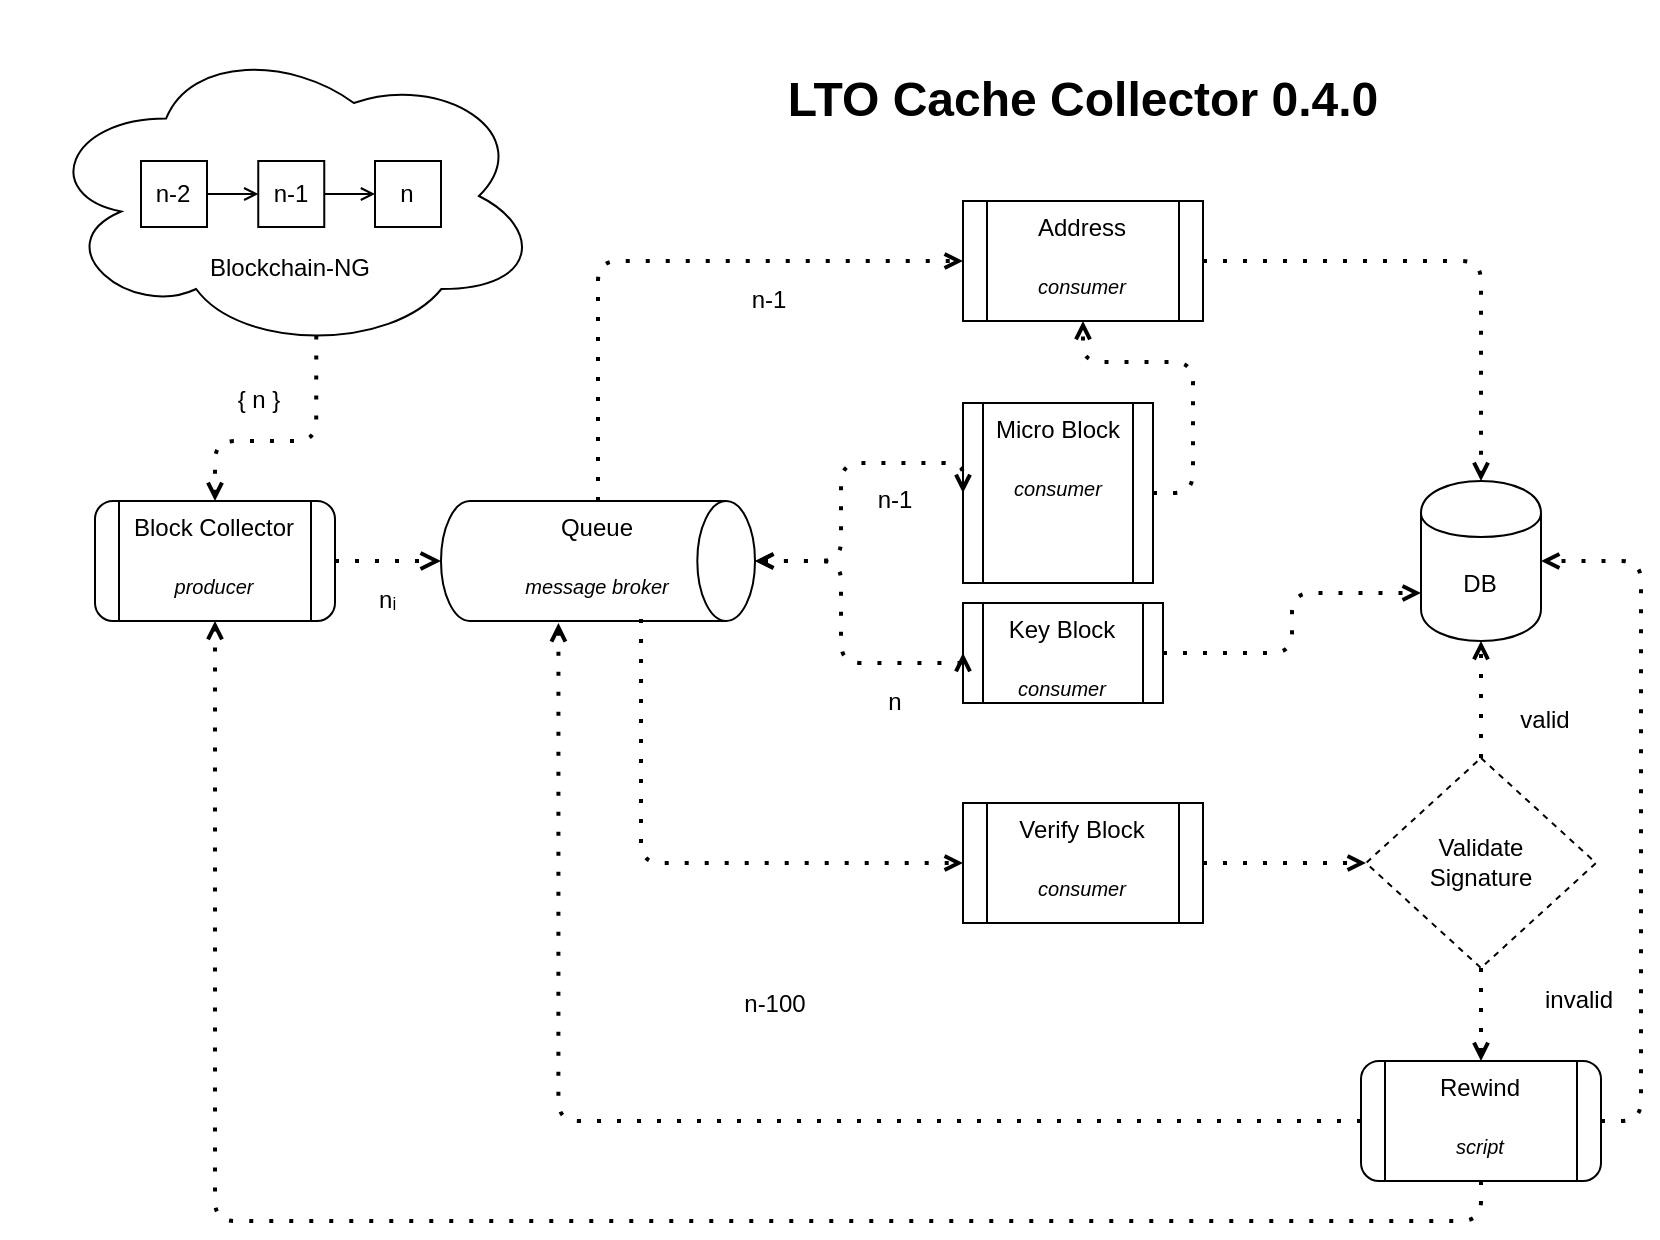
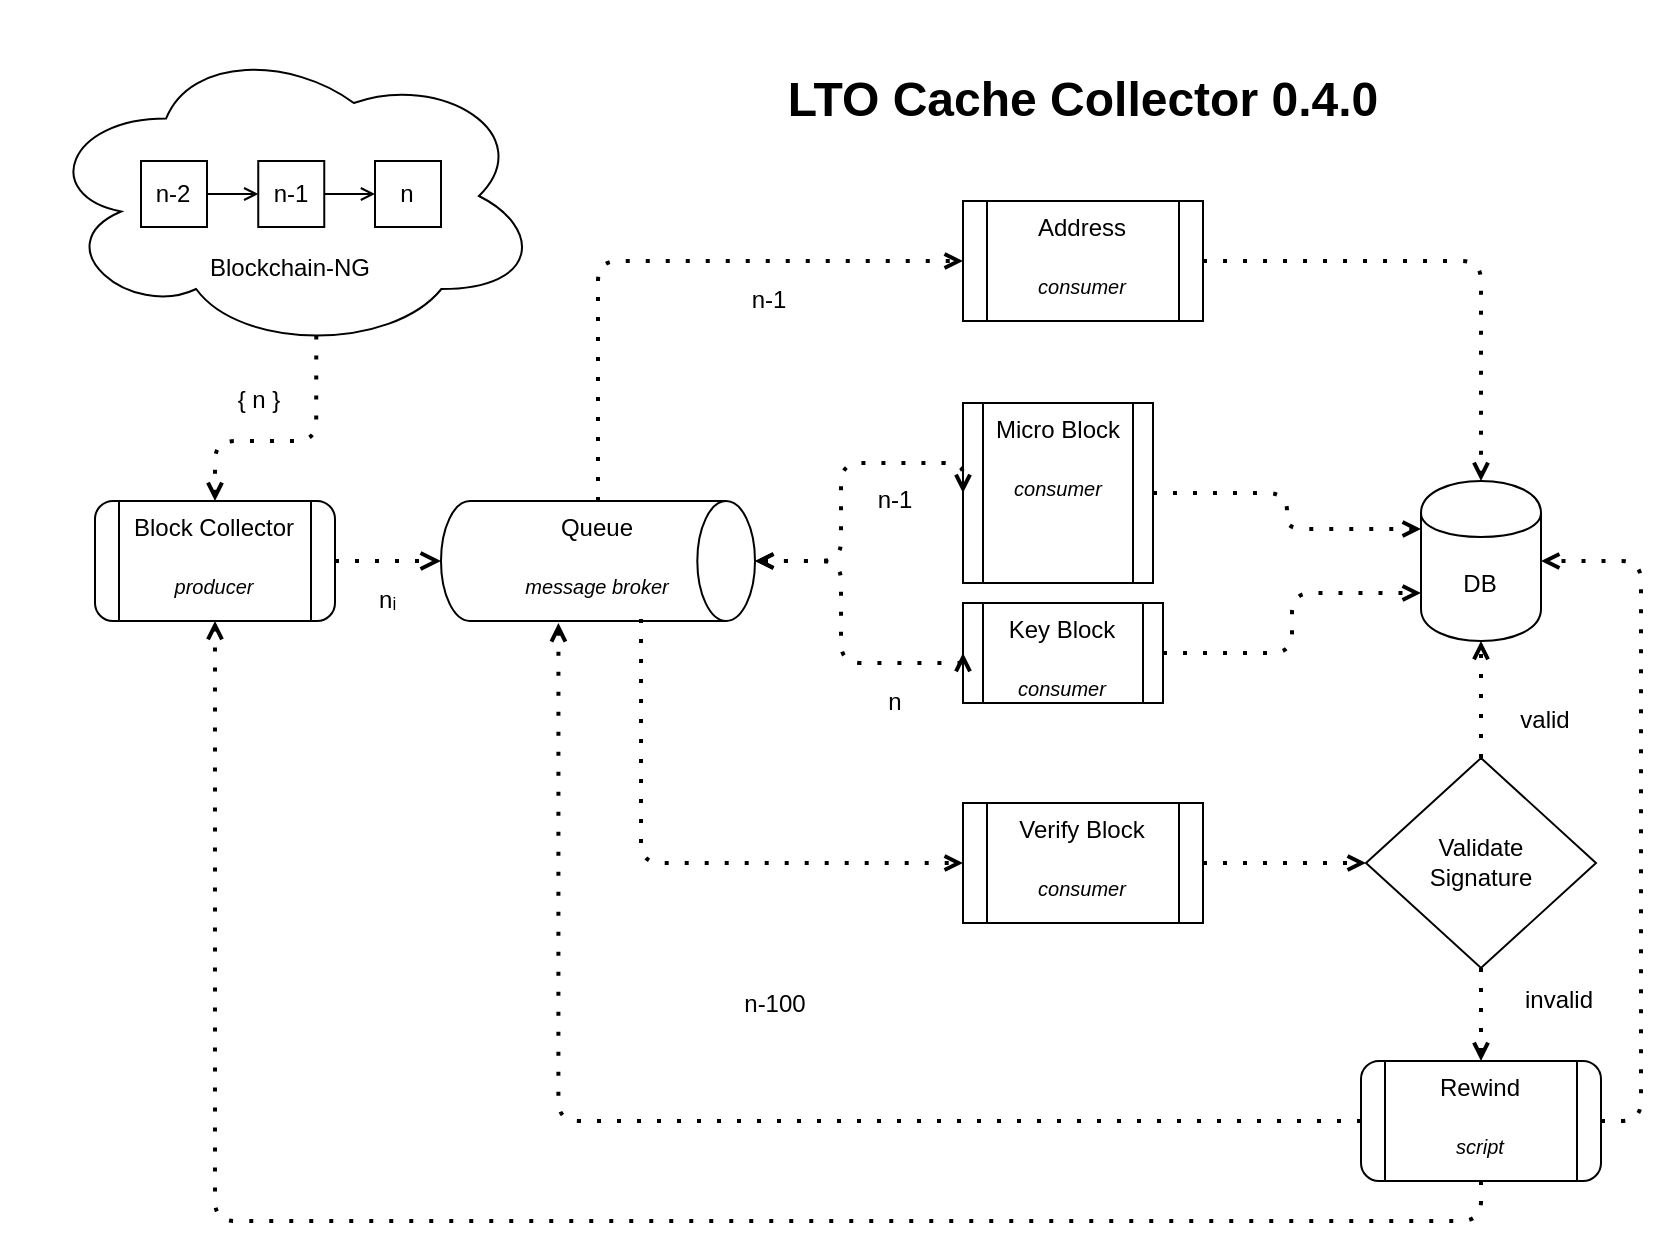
  <mxCell id="0" />
  <mxCell id="1" parent="0" />
  <mxCell id="2" value="&lt;br&gt;&lt;br&gt;&lt;br&gt;&lt;br&gt;&lt;br&gt;Blockchain-NG" style="ellipse;shape=cloud;whiteSpace=wrap;html=1;strokeWidth=1;" parent="1" vertex="1"><mxGeometry x="20" y="20" width="250.25" height="155" as="geometry" /></mxCell>
  <mxCell id="3" style="edgeStyle=orthogonalEdgeStyle;rounded=0;orthogonalLoop=1;jettySize=auto;html=1;exitX=1;exitY=0.5;exitDx=0;exitDy=0;entryX=0;entryY=0.5;entryDx=0;entryDy=0;endArrow=open;endFill=0;endSize=5;startSize=5;strokeWidth=1;jumpSize=2;" parent="1" source="4" target="6" edge="1"><mxGeometry relative="1" as="geometry" /></mxCell>
  <mxCell id="4" value="n-2" style="whiteSpace=wrap;html=1;aspect=fixed;strokeWidth=1;imageWidth=24;" parent="1" vertex="1"><mxGeometry x="70" y="80" width="33" height="33" as="geometry" /></mxCell>
  <mxCell id="5" style="edgeStyle=orthogonalEdgeStyle;rounded=0;orthogonalLoop=1;jettySize=auto;html=1;exitX=1;exitY=0.5;exitDx=0;exitDy=0;endArrow=open;endFill=0;endSize=5;startSize=5;strokeWidth=1;jumpSize=2;" parent="1" source="6" target="7" edge="1"><mxGeometry relative="1" as="geometry" /></mxCell>
  <mxCell id="6" value="n-1" style="whiteSpace=wrap;html=1;aspect=fixed;strokeWidth=1;" parent="1" vertex="1"><mxGeometry x="128.63" y="80" width="33" height="33" as="geometry" /></mxCell>
  <mxCell id="7" value="n" style="whiteSpace=wrap;html=1;aspect=fixed;strokeWidth=1;" parent="1" vertex="1"><mxGeometry x="187" y="80" width="33" height="33" as="geometry" /></mxCell>
  <mxCell id="8" style="orthogonalLoop=1;jettySize=auto;html=1;strokeWidth=2;startArrow=none;startFill=0;endArrow=open;endFill=0;dashed=1;exitX=0.55;exitY=0.95;exitDx=0;exitDy=0;edgeStyle=orthogonalEdgeStyle;dashPattern=1 4;endSize=5;startSize=5;jumpSize=6;jumpStyle=sharp;comic=0;shadow=0;rounded=1;exitPerimeter=0;entryX=0.5;entryY=0;entryDx=0;entryDy=0;" parent="1" source="2" target="10" edge="1"><mxGeometry relative="1" as="geometry"><mxPoint x="80" y="240" as="sourcePoint" /><mxPoint x="150" y="230" as="targetPoint" /><Array as="points"><mxPoint x="158" y="220" /><mxPoint x="107" y="220" /></Array></mxGeometry></mxCell>
  <mxCell id="9" style="rounded=0;orthogonalLoop=1;jettySize=auto;html=1;exitX=1;exitY=0.5;exitDx=0;exitDy=0;entryX=0;entryY=0.5;entryDx=0;entryDy=0;entryPerimeter=0;fillColor=#f8cecc;strokeColor=#000000;strokeWidth=2;dashed=1;startArrow=none;startFill=0;endArrow=open;endFill=0;dashPattern=1 4;" parent="1" source="10" target="24" edge="1"><mxGeometry relative="1" as="geometry"><mxPoint x="-40" y="150" as="targetPoint" /></mxGeometry></mxCell>
  <mxCell id="10" value="Block Collector&lt;br&gt;&lt;br&gt;&lt;font style=&quot;font-size: 10px&quot;&gt;&lt;i&gt;producer&lt;/i&gt;&lt;/font&gt;" style="shape=process;whiteSpace=wrap;html=1;backgroundOutline=1;fontStyle=0;strokeColor=#000000;strokeWidth=1;rounded=1;labelPosition=center;verticalLabelPosition=middle;align=center;verticalAlign=top;horizontal=1;" parent="1" vertex="1"><mxGeometry x="47" y="250" width="120" height="60" as="geometry" /></mxCell>
  <mxCell id="11" style="orthogonalLoop=1;jettySize=auto;html=1;exitX=1;exitY=0.5;exitDx=0;exitDy=0;fillColor=#f8cecc;strokeColor=#000000;strokeWidth=2;dashed=1;entryX=0;entryY=0.7;entryDx=0;entryDy=0;edgeStyle=orthogonalEdgeStyle;startArrow=none;startFill=0;endArrow=open;endFill=0;dashPattern=1 4;endSize=5;startSize=5;jumpSize=6;jumpStyle=sharp;comic=0;shadow=0;rounded=1;" parent="1" source="12" target="19" edge="1"><mxGeometry relative="1" as="geometry"><mxPoint x="810" y="200" as="targetPoint" /></mxGeometry></mxCell>
  <mxCell id="12" value="Key Block&lt;br&gt;&lt;br&gt;&lt;i style=&quot;font-size: 10px&quot;&gt;consumer&lt;/i&gt;" style="shape=process;whiteSpace=wrap;html=1;backgroundOutline=1;fontStyle=0;strokeWidth=1;comic=0;verticalAlign=top;" parent="1" vertex="1"><mxGeometry x="481" y="301" width="100" height="50" as="geometry" /></mxCell>
  <mxCell id="13" style="orthogonalLoop=1;jettySize=auto;html=1;exitX=0.5;exitY=1;exitDx=0;exitDy=0;entryX=0.5;entryY=0;entryDx=0;entryDy=0;strokeWidth=2;dashed=1;edgeStyle=orthogonalEdgeStyle;startArrow=none;startFill=0;endArrow=open;endFill=0;dashPattern=1 4;endSize=5;startSize=5;jumpSize=6;jumpStyle=sharp;comic=0;shadow=0;rounded=1;" parent="1" source="25" target="22" edge="1"><mxGeometry relative="1" as="geometry"><mxPoint x="800" y="518" as="sourcePoint" /></mxGeometry></mxCell>
  <mxCell id="14" style="orthogonalLoop=1;jettySize=auto;html=1;exitX=0.5;exitY=0;exitDx=0;exitDy=0;entryX=0.5;entryY=1;entryDx=0;entryDy=0;fillColor=#f8cecc;strokeColor=#000000;strokeWidth=2;dashed=1;edgeStyle=orthogonalEdgeStyle;startArrow=none;startFill=0;endArrow=open;endFill=0;dashPattern=1 4;endSize=5;startSize=5;jumpSize=6;jumpStyle=sharp;comic=0;shadow=0;rounded=1;" parent="1" source="25" target="19" edge="1"><mxGeometry relative="1" as="geometry"><mxPoint x="790" y="300" as="sourcePoint" /></mxGeometry></mxCell>
- <mxCell id="15" style="orthogonalLoop=1;jettySize=auto;html=1;exitX=1;exitY=0.5;exitDx=0;exitDy=0;strokeWidth=2;dashed=1;edgeStyle=orthogonalEdgeStyle;startArrow=none;startFill=0;endArrow=open;endFill=0;dashPattern=1 4;endSize=5;startSize=5;jumpSize=6;jumpStyle=sharp;comic=0;shadow=0;rounded=1;" parent="1" source="16" target="18" edge="1"><mxGeometry relative="1" as="geometry" /></mxCell>
+ <mxCell id="15" style="orthogonalLoop=1;jettySize=auto;html=1;exitX=1;exitY=0.5;exitDx=0;exitDy=0;entryX=0;entryY=0.3;entryDx=0;entryDy=0;strokeWidth=2;dashed=1;edgeStyle=orthogonalEdgeStyle;startArrow=none;startFill=0;endArrow=open;endFill=0;dashPattern=1 4;endSize=5;startSize=5;jumpSize=6;jumpStyle=sharp;comic=0;shadow=0;rounded=1;" parent="1" source="16" target="19" edge="1"><mxGeometry relative="1" as="geometry" /></mxCell>
  <mxCell id="16" value="Micro Block&lt;br&gt;&lt;br&gt;&lt;i style=&quot;font-size: 10px&quot;&gt;consumer&lt;/i&gt;" style="shape=process;whiteSpace=wrap;html=1;backgroundOutline=1;fontStyle=0;strokeWidth=1;verticalAlign=top;" parent="1" vertex="1"><mxGeometry x="481" y="201" width="95" height="90" as="geometry" /></mxCell>
  <mxCell id="17" style="orthogonalLoop=1;jettySize=auto;html=1;exitX=1;exitY=0.5;exitDx=0;exitDy=0;entryX=0.5;entryY=0;entryDx=0;entryDy=0;fillColor=#dae8fc;strokeColor=#000000;strokeWidth=2;dashed=1;edgeStyle=orthogonalEdgeStyle;startArrow=none;startFill=0;endArrow=open;endFill=0;dashPattern=1 4;endSize=5;startSize=5;jumpSize=6;jumpStyle=sharp;comic=0;shadow=0;rounded=1;" parent="1" source="18" target="19" edge="1"><mxGeometry relative="1" as="geometry" /></mxCell>
  <mxCell id="18" value="Address&lt;br&gt;&lt;br&gt;&lt;font style=&quot;font-size: 10px&quot;&gt;&lt;i&gt;consumer&lt;/i&gt;&lt;/font&gt;" style="shape=process;whiteSpace=wrap;html=1;backgroundOutline=1;fontStyle=0;strokeWidth=1;verticalAlign=top;" parent="1" vertex="1"><mxGeometry x="481" y="100" width="120" height="60" as="geometry" /></mxCell>
  <mxCell id="19" value="DB" style="shape=cylinder;whiteSpace=wrap;html=1;boundedLbl=1;backgroundOutline=1;fontStyle=0;strokeWidth=1;shadow=0;" parent="1" vertex="1"><mxGeometry x="710" y="240" width="60" height="80" as="geometry" /></mxCell>
  <mxCell id="20" style="orthogonalLoop=1;jettySize=auto;html=1;exitX=1;exitY=0.5;exitDx=0;exitDy=0;entryX=1;entryY=0.5;entryDx=0;entryDy=0;dashed=1;startArrow=none;startFill=0;strokeWidth=2;edgeStyle=orthogonalEdgeStyle;endArrow=open;endFill=0;dashPattern=1 4;endSize=5;startSize=5;jumpSize=6;jumpStyle=sharp;comic=0;shadow=0;rounded=1;" parent="1" source="22" target="19" edge="1"><mxGeometry relative="1" as="geometry" /></mxCell>
  <mxCell id="21" style="orthogonalLoop=1;jettySize=auto;html=1;exitX=0.5;exitY=1;exitDx=0;exitDy=0;entryX=0.5;entryY=1;entryDx=0;entryDy=0;dashed=1;startArrow=none;startFill=0;strokeWidth=2;edgeStyle=orthogonalEdgeStyle;endArrow=open;endFill=0;dashPattern=1 4;endSize=5;startSize=5;jumpSize=6;jumpStyle=sharp;comic=0;shadow=0;rounded=1;" parent="1" source="22" target="10" edge="1"><mxGeometry relative="1" as="geometry" /></mxCell>
  <mxCell id="22" value="Rewind&lt;br&gt;&lt;br style=&quot;font-size: 10px&quot;&gt;&lt;font size=&quot;1&quot;&gt;&lt;i&gt;script&lt;/i&gt;&lt;/font&gt;" style="shape=process;whiteSpace=wrap;html=1;backgroundOutline=1;fontStyle=0;strokeColor=#000000;strokeWidth=1;verticalAlign=top;rounded=1;" parent="1" vertex="1"><mxGeometry x="680" y="530" width="120" height="60" as="geometry" /></mxCell>
- <mxCell id="23" value="invalid" style="text;html=1;strokeColor=none;fillColor=none;align=center;verticalAlign=middle;whiteSpace=wrap;rounded=0;fontColor=#000000;fontStyle=0" parent="1" vertex="1"><mxGeometry x="762" y="490" width="55" height="20" as="geometry" /></mxCell>
+ <mxCell id="23" value="invalid" style="text;html=1;strokeColor=none;fillColor=none;align=center;verticalAlign=middle;whiteSpace=wrap;rounded=0;fontColor=#000000;fontStyle=0" parent="1" vertex="1"><mxGeometry x="752" y="490" width="55" height="20" as="geometry" /></mxCell>
  <mxCell id="24" value="Queue&lt;br&gt;&lt;br&gt;&lt;i&gt;&lt;font style=&quot;font-size: 10px&quot;&gt;message broker&lt;/font&gt;&lt;/i&gt;" style="strokeWidth=1;html=1;shape=mxgraph.flowchart.direct_data;whiteSpace=wrap;fillColor=#ffffff;align=center;verticalAlign=top;" parent="1" vertex="1"><mxGeometry x="220" y="250" width="157" height="60" as="geometry" /></mxCell>
- <mxCell id="25" value="Validate&lt;br&gt;Signature" style="rhombus;whiteSpace=wrap;html=1;strokeColor=#000000;fillColor=#ffffff;strokeWidth=1;dashed=1;" parent="1" vertex="1"><mxGeometry x="682.5" y="378.5" width="115" height="105" as="geometry" /></mxCell>
+ <mxCell id="25" value="Validate&lt;br&gt;Signature" style="rhombus;whiteSpace=wrap;html=1;strokeColor=#000000;fillColor=#ffffff;strokeWidth=1;" parent="1" vertex="1"><mxGeometry x="682.5" y="378.5" width="115" height="105" as="geometry" /></mxCell>
  <mxCell id="26" style="orthogonalLoop=1;jettySize=auto;html=1;exitX=1;exitY=0.5;exitDx=0;exitDy=0;entryX=0;entryY=0.5;entryDx=0;entryDy=0;dashed=1;strokeWidth=2;edgeStyle=orthogonalEdgeStyle;startArrow=none;startFill=0;endArrow=open;endFill=0;dashPattern=1 4;endSize=5;startSize=5;jumpSize=6;jumpStyle=sharp;comic=0;shadow=0;rounded=1;" parent="1" source="27" target="25" edge="1"><mxGeometry relative="1" as="geometry" /></mxCell>
  <mxCell id="27" value="Verify Block&lt;br&gt;&lt;br&gt;&lt;i style=&quot;font-size: 10px&quot;&gt;consumer&lt;/i&gt;" style="shape=process;whiteSpace=wrap;html=1;backgroundOutline=1;fontStyle=0;strokeWidth=1;verticalAlign=top;" parent="1" vertex="1"><mxGeometry x="481" y="401" width="120" height="60" as="geometry" /></mxCell>
  <mxCell id="28" style="orthogonalLoop=1;jettySize=auto;html=1;exitX=0.5;exitY=0;exitDx=0;exitDy=0;entryX=0;entryY=0.5;entryDx=0;entryDy=0;fillColor=#dae8fc;strokeColor=#000000;strokeWidth=2;dashed=1;exitPerimeter=0;startArrow=none;startFill=0;edgeStyle=orthogonalEdgeStyle;endArrow=open;endFill=0;dashPattern=1 4;endSize=5;startSize=5;jumpSize=6;jumpStyle=sharp;comic=0;shadow=0;rounded=1;" parent="1" source="24" target="18" edge="1"><mxGeometry relative="1" as="geometry"><mxPoint x="630" y="40" as="sourcePoint" /><mxPoint x="820" y="122" as="targetPoint" /></mxGeometry></mxCell>
  <mxCell id="29" style="orthogonalLoop=1;jettySize=auto;html=1;entryX=0;entryY=0.5;entryDx=0;entryDy=0;fillColor=#dae8fc;strokeColor=#000000;strokeWidth=2;dashed=1;startArrow=open;startFill=0;edgeStyle=orthogonalEdgeStyle;endArrow=open;endFill=0;dashPattern=1 4;endSize=5;startSize=5;jumpSize=6;jumpStyle=sharp;comic=0;shadow=0;rounded=1;exitX=1;exitY=0.5;exitDx=0;exitDy=0;exitPerimeter=0;" parent="1" source="24" target="16" edge="1"><mxGeometry relative="1" as="geometry"><mxPoint x="350" y="210" as="sourcePoint" /><mxPoint x="377" y="177.5" as="targetPoint" /><Array as="points"><mxPoint x="420" y="280" /><mxPoint x="420" y="231" /></Array></mxGeometry></mxCell>
  <mxCell id="30" style="orthogonalLoop=1;jettySize=auto;html=1;exitX=0.637;exitY=0.983;exitDx=0;exitDy=0;entryX=0;entryY=0.5;entryDx=0;entryDy=0;fillColor=#dae8fc;strokeColor=#000000;strokeWidth=2;dashed=1;exitPerimeter=0;startArrow=none;startFill=0;edgeStyle=orthogonalEdgeStyle;endArrow=open;endFill=0;dashPattern=1 4;endSize=5;startSize=5;jumpSize=6;jumpStyle=sharp;comic=0;shadow=0;rounded=1;" parent="1" source="24" target="27" edge="1"><mxGeometry relative="1" as="geometry"><mxPoint x="308.5" y="320" as="sourcePoint" /><mxPoint x="522" y="440" as="targetPoint" /></mxGeometry></mxCell>
  <mxCell id="31" style="orthogonalLoop=1;jettySize=auto;html=1;exitX=0;exitY=0.5;exitDx=0;exitDy=0;dashed=1;startArrow=none;startFill=0;strokeWidth=2;edgeStyle=orthogonalEdgeStyle;endArrow=open;endFill=0;dashPattern=1 4;endSize=5;startSize=5;jumpSize=6;jumpStyle=sharp;comic=0;shadow=0;rounded=1;entryX=0.374;entryY=1.017;entryDx=0;entryDy=0;entryPerimeter=0;" parent="1" source="22" target="24" edge="1"><mxGeometry relative="1" as="geometry"><mxPoint x="779" y="600" as="sourcePoint" /><mxPoint x="250" y="310" as="targetPoint" /></mxGeometry></mxCell>
  <mxCell id="32" style="orthogonalLoop=1;jettySize=auto;html=1;fillColor=#dae8fc;strokeColor=#000000;strokeWidth=2;dashed=1;startArrow=open;startFill=0;edgeStyle=orthogonalEdgeStyle;endArrow=open;endFill=0;dashPattern=1 4;endSize=5;startSize=5;jumpSize=6;jumpStyle=sharp;comic=0;shadow=0;rounded=1;entryX=0;entryY=0.5;entryDx=0;entryDy=0;" parent="1" target="12" edge="1"><mxGeometry relative="1" as="geometry"><mxPoint x="377" y="280" as="sourcePoint" /><mxPoint x="470" y="331" as="targetPoint" /><Array as="points"><mxPoint x="420" y="280" /><mxPoint x="420" y="331" /></Array></mxGeometry></mxCell>
  <mxCell id="33" value="n" style="text;html=1;strokeColor=none;fillColor=none;align=center;verticalAlign=middle;whiteSpace=wrap;rounded=0;fontColor=#000000;fontStyle=0" parent="1" vertex="1"><mxGeometry x="420" y="341" width="55" height="20" as="geometry" /></mxCell>
  <mxCell id="34" value="n-1" style="text;html=1;strokeColor=none;fillColor=none;align=center;verticalAlign=middle;whiteSpace=wrap;rounded=0;fontColor=#000000;fontStyle=0" parent="1" vertex="1"><mxGeometry x="420" y="240" width="55" height="20" as="geometry" /></mxCell>
  <mxCell id="35" value="n-1" style="text;html=1;strokeColor=none;fillColor=none;align=center;verticalAlign=middle;whiteSpace=wrap;rounded=0;fontColor=#000000;fontStyle=0" parent="1" vertex="1"><mxGeometry x="357" y="140" width="55" height="20" as="geometry" /></mxCell>
  <mxCell id="36" value="n-100" style="text;html=1;strokeColor=none;fillColor=none;align=center;verticalAlign=middle;whiteSpace=wrap;rounded=0;fontColor=#000000;fontStyle=0" parent="1" vertex="1"><mxGeometry x="360" y="492" width="55" height="20" as="geometry" /></mxCell>
  <mxCell id="37" value="valid" style="text;html=1;strokeColor=none;fillColor=none;align=center;verticalAlign=middle;whiteSpace=wrap;rounded=0;fontColor=#000000;fontStyle=0" parent="1" vertex="1"><mxGeometry x="745" y="350" width="55" height="20" as="geometry" /></mxCell>
  <mxCell id="38" style="edgeStyle=none;rounded=1;comic=0;jumpStyle=sharp;jumpSize=6;orthogonalLoop=1;jettySize=auto;html=1;exitX=0.5;exitY=1;exitDx=0;exitDy=0;shadow=0;startArrow=none;startFill=0;startSize=5;endArrow=open;endFill=0;endSize=5;strokeWidth=2;fillColor=#f8cecc;" parent="1" edge="1"><mxGeometry relative="1" as="geometry"><mxPoint x="173.5" y="308" as="sourcePoint" /><mxPoint x="173.5" y="308" as="targetPoint" /></mxGeometry></mxCell>
  <mxCell id="39" value="{ n }" style="text;html=1;strokeColor=none;fillColor=none;align=center;verticalAlign=middle;whiteSpace=wrap;rounded=0;fontColor=#000000;fontStyle=0" parent="1" vertex="1"><mxGeometry x="77" y="190" width="105" height="20" as="geometry" /></mxCell>
  <mxCell id="40" style="edgeStyle=none;rounded=1;comic=0;jumpStyle=sharp;jumpSize=6;orthogonalLoop=1;jettySize=auto;html=1;exitX=0.75;exitY=1;exitDx=0;exitDy=0;shadow=0;startArrow=none;startFill=0;startSize=5;endArrow=open;endFill=0;endSize=5;strokeWidth=2;fillColor=#f8cecc;" parent="1" source="23" target="23" edge="1"><mxGeometry relative="1" as="geometry" /></mxCell>
  <mxCell id="41" value="nᵢ&amp;nbsp;" style="text;html=1;strokeColor=none;fillColor=none;align=center;verticalAlign=middle;whiteSpace=wrap;rounded=0;fontColor=#000000;fontStyle=0" parent="1" vertex="1"><mxGeometry x="143" y="290" width="105" height="20" as="geometry" /></mxCell>
  <mxCell id="42" style="edgeStyle=none;rounded=1;comic=0;jumpStyle=sharp;jumpSize=6;orthogonalLoop=1;jettySize=auto;html=1;exitX=0.5;exitY=0;exitDx=0;exitDy=0;shadow=0;startArrow=none;startFill=0;startSize=5;endArrow=open;endFill=0;endSize=5;strokeWidth=2;fillColor=#f8cecc;" parent="1" source="34" target="34" edge="1"><mxGeometry relative="1" as="geometry" /></mxCell>
  <mxCell id="43" value="&lt;font style=&quot;font-size: 24px&quot;&gt;&lt;b&gt;LTO Cache Collector 0.4.0&lt;/b&gt;&lt;/font&gt;" style="text;html=1;align=center;verticalAlign=middle;resizable=0;points=[];autosize=1;" vertex="1" parent="1"><mxGeometry x="386" y="40" width="310" height="20" as="geometry" /></mxCell>
